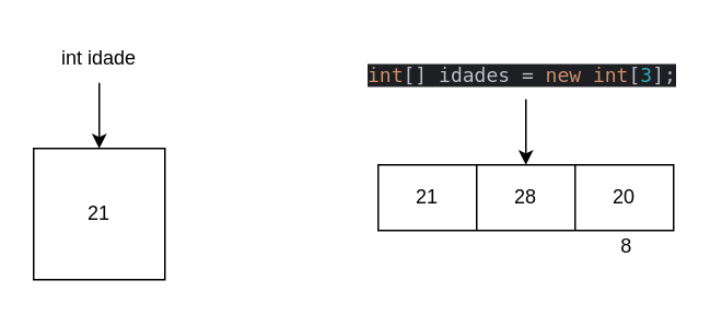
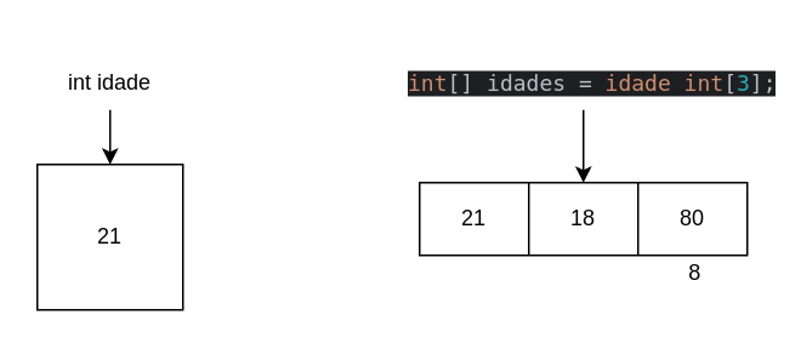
  <mxCell id="0" />
  <mxCell id="1" parent="0" />
  <mxCell id="2" style="edgeStyle=orthogonalEdgeStyle;rounded=0;orthogonalLoop=1;jettySize=auto;html=1;" edge="1" parent="1" source="3" target="4"><mxGeometry relative="1" as="geometry" /></mxCell>
- <mxCell id="3" value="&lt;div&gt;int idade&lt;/div&gt;" style="text;strokeColor=none;align=center;fillColor=none;html=1;verticalAlign=middle;whiteSpace=wrap;rounded=0;" vertex="1" parent="1"><mxGeometry x="30" y="20" width="60" height="30" as="geometry" /></mxCell>
+ <mxCell id="3" value="&lt;div&gt;int idade&lt;/div&gt;" style="text;strokeColor=none;align=center;fillColor=none;html=1;verticalAlign=middle;whiteSpace=wrap;rounded=0;" vertex="1" parent="1"><mxGeometry x="30" y="30" width="60" height="30" as="geometry" /></mxCell>
  <mxCell id="4" value="21" style="whiteSpace=wrap;html=1;aspect=fixed;" vertex="1" parent="1"><mxGeometry x="20" y="90" width="80" height="80" as="geometry" /></mxCell>
  <mxCell id="5" value="" style="shape=table;startSize=0;container=1;collapsible=0;childLayout=tableLayout;" vertex="1" parent="1"><mxGeometry x="230" y="100" width="180" height="40" as="geometry" /></mxCell>
  <mxCell id="6" value="" style="shape=tableRow;horizontal=0;startSize=0;swimlaneHead=0;swimlaneBody=0;strokeColor=inherit;top=0;left=0;bottom=0;right=0;collapsible=0;dropTarget=0;fillColor=none;points=[[0,0.5],[1,0.5]];portConstraint=eastwest;" vertex="1" parent="5"><mxGeometry width="180" height="40" as="geometry" /></mxCell>
  <mxCell id="7" value="21" style="shape=partialRectangle;html=1;whiteSpace=wrap;connectable=0;strokeColor=inherit;overflow=hidden;fillColor=none;top=0;left=0;bottom=0;right=0;pointerEvents=1;" vertex="1" parent="6"><mxGeometry width="60" height="40" as="geometry"><mxRectangle width="60" height="40" as="alternateBounds" /></mxGeometry></mxCell>
- <mxCell id="8" value="28" style="shape=partialRectangle;html=1;whiteSpace=wrap;connectable=0;strokeColor=inherit;overflow=hidden;fillColor=none;top=0;left=0;bottom=0;right=0;pointerEvents=1;" vertex="1" parent="6"><mxGeometry x="60" width="60" height="40" as="geometry"><mxRectangle width="60" height="40" as="alternateBounds" /></mxGeometry></mxCell>
- <mxCell id="9" value="20" style="shape=partialRectangle;html=1;whiteSpace=wrap;connectable=0;strokeColor=inherit;overflow=hidden;fillColor=none;top=0;left=0;bottom=0;right=0;pointerEvents=1;" vertex="1" parent="6"><mxGeometry x="120" width="60" height="40" as="geometry"><mxRectangle width="60" height="40" as="alternateBounds" /></mxGeometry></mxCell>
+ <mxCell id="8" value="18" style="shape=partialRectangle;html=1;whiteSpace=wrap;connectable=0;strokeColor=inherit;overflow=hidden;fillColor=none;top=0;left=0;bottom=0;right=0;pointerEvents=1;" vertex="1" parent="6"><mxGeometry x="60" width="60" height="40" as="geometry"><mxRectangle width="60" height="40" as="alternateBounds" /></mxGeometry></mxCell>
+ <mxCell id="9" value="80" style="shape=partialRectangle;html=1;whiteSpace=wrap;connectable=0;strokeColor=inherit;overflow=hidden;fillColor=none;top=0;left=0;bottom=0;right=0;pointerEvents=1;" vertex="1" parent="6"><mxGeometry x="120" width="60" height="40" as="geometry"><mxRectangle width="60" height="40" as="alternateBounds" /></mxGeometry></mxCell>
  <mxCell id="10" style="edgeStyle=orthogonalEdgeStyle;rounded=0;orthogonalLoop=1;jettySize=auto;html=1;entryX=0.5;entryY=0;entryDx=0;entryDy=0;entryPerimeter=0;exitX=0.5;exitY=1;exitDx=0;exitDy=0;" edge="1" parent="1" source="11" target="6"><mxGeometry relative="1" as="geometry"><mxPoint x="320" y="60" as="sourcePoint" /></mxGeometry></mxCell>
- <mxCell id="11" value="&lt;div style=&quot;background-color:#1e1f22;color:#bcbec4&quot;&gt;&lt;pre style=&quot;font-family:'JetBrains Mono',monospace;font-size:9,8pt;&quot;&gt;&lt;span style=&quot;color:#cf8e6d;&quot;&gt;int&lt;/span&gt;[] idades = &lt;span style=&quot;color:#cf8e6d;&quot;&gt;new int&lt;/span&gt;[&lt;span style=&quot;color:#2aacb8;&quot;&gt;3&lt;/span&gt;];&lt;/pre&gt;&lt;/div&gt;" style="text;whiteSpace=wrap;html=1;" vertex="1" parent="1"><mxGeometry x="222" y="20" width="196" height="40" as="geometry" /></mxCell>
+ <mxCell id="11" value="&lt;div style=&quot;background-color:#1e1f22;color:#bcbec4&quot;&gt;&lt;pre style=&quot;font-family:'JetBrains Mono',monospace;font-size:9,8pt;&quot;&gt;&lt;span style=&quot;color:#cf8e6d;&quot;&gt;int&lt;/span&gt;[] idades = &lt;span style=&quot;color:#cf8e6d;&quot;&gt;idade int&lt;/span&gt;[&lt;span style=&quot;color:#2aacb8;&quot;&gt;3&lt;/span&gt;];&lt;/pre&gt;&lt;/div&gt;" style="text;whiteSpace=wrap;html=1;" vertex="1" parent="1"><mxGeometry x="222" y="20" width="196" height="40" as="geometry" /></mxCell>
  <mxCell id="12" value="8" style="text;strokeColor=none;align=center;fillColor=none;html=1;verticalAlign=middle;whiteSpace=wrap;rounded=0;" vertex="1" parent="1"><mxGeometry x="371" y="140" width="21" height="20" as="geometry" /></mxCell>
